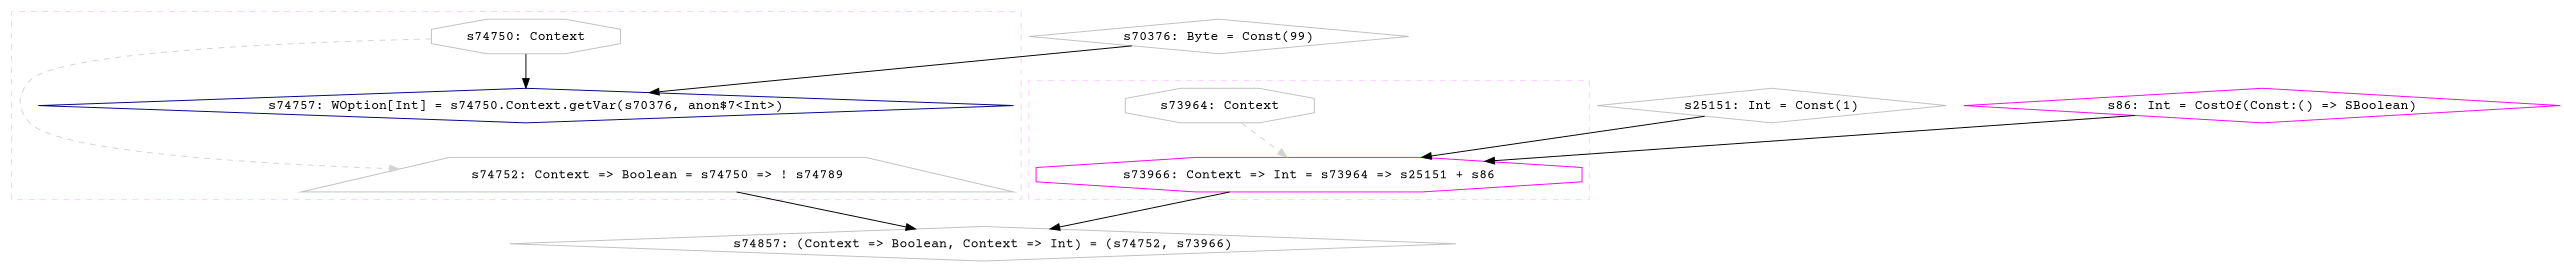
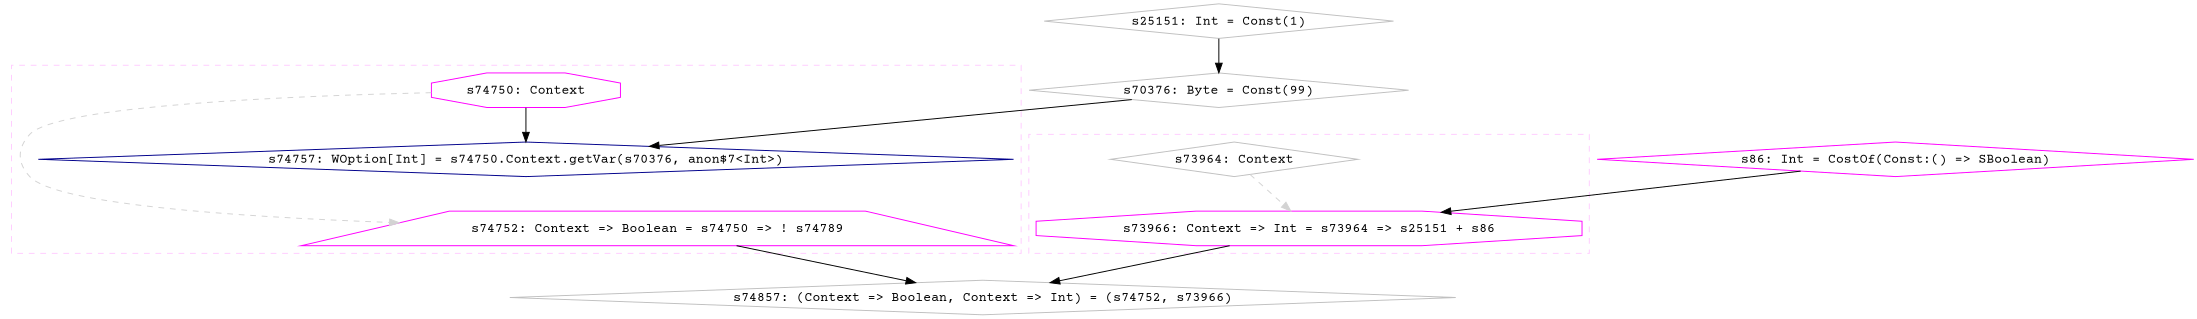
  digraph {
    concentrate=true
    fontname="Courier Prime"
    node [color=gray fillcolor=white fontname="Courier Prime" shape=diamond style=filled]
    edge [fontname="Courier Prime" style=solid]
-   n1 [label="s74750: Context" shape=octagon]
-   n2 [label="s74752: Context => Boolean = s74750 => ! s74789" shape=trapezium]
+   n1 [color=magenta label="s74750: Context" shape=octagon]
+   n2 [color=magenta label="s74752: Context => Boolean = s74750 => ! s74789" shape=trapezium]
    n3 [color=darkblue label="s74757: WOption[Int] = s74750.Context.getVar(s70376, anon$7<Int>)"]
-   n4 [label="s73964: Context" shape=octagon]
+   n4 [label="s73964: Context"]
    n5 [color=magenta label="s73966: Context => Int = s73964 => s25151 + s86" shape=octagon]
    n6 [label="s74857: (Context => Boolean, Context => Int) = (s74752, s73966)"]
    n7 [label="s70376: Byte = Const(99)"]
    n8 [label="s25151: Int = Const(1)"]
    n9 [color=magenta label="s86: Int = CostOf(Const:() => SBoolean)"]
    subgraph cluster_1 {
      color="#FFCCFF"
      style=dashed
      n3
      subgraph sub_2 {
        color="#FFCCFF"
        rank=source
        style=dashed
        n1
      }
      subgraph sub_3 {
        color="#FFCCFF"
        rank=sink
        style=dashed
        n2
      }
    }
    subgraph cluster_4 {
      color="#FFCCFF"
      style=dashed
      subgraph sub_5 {
        color="#FFCCFF"
        rank=source
        style=dashed
        n4
      }
      subgraph sub_6 {
        color="#FFCCFF"
        rank=sink
        style=dashed
        n5
      }
    }
    n1 -> n2 [color=lightgray style=dashed weight=0]
    n1 -> n3
    n2 -> n6
    n4 -> n5 [color=lightgray style=dashed weight=0]
    n5 -> n6
    n7 -> n3
-   n8 -> n5
+   n8 -> n7
    n9 -> n5
  }
